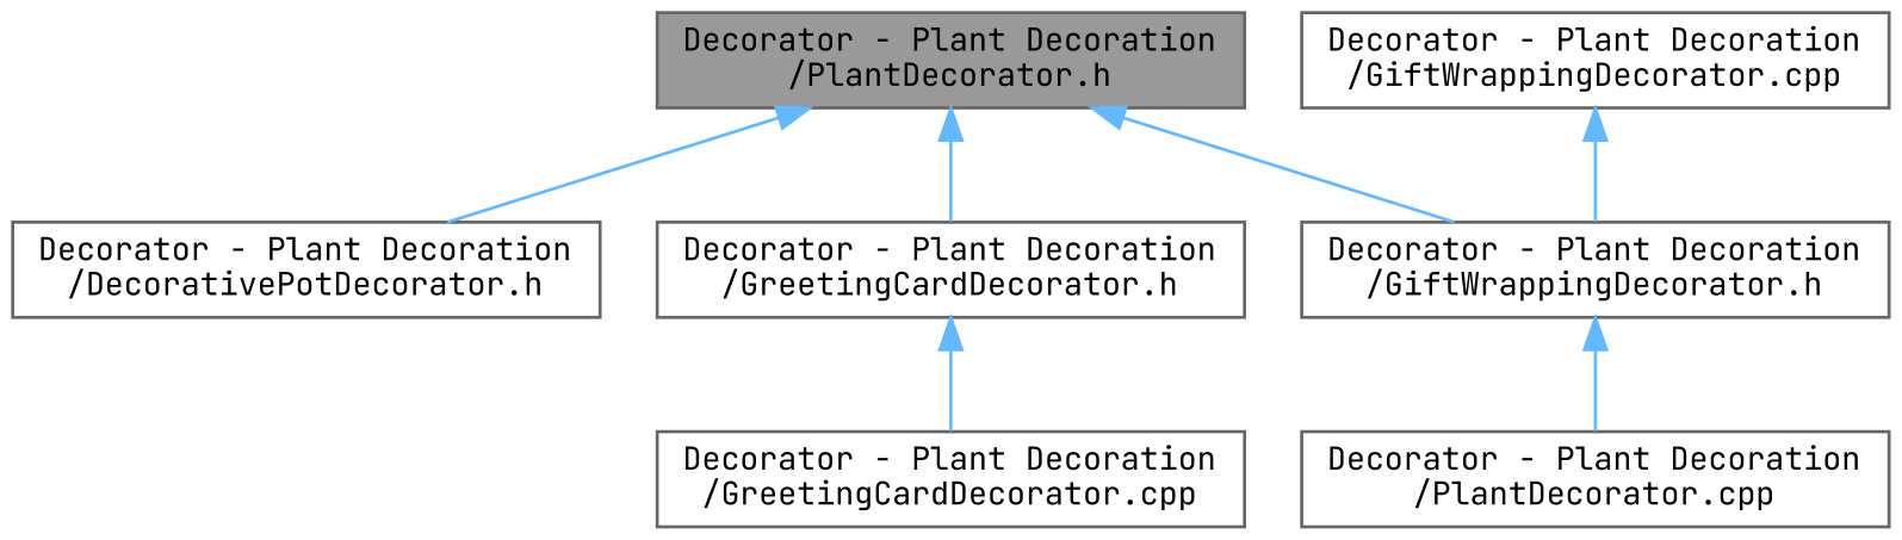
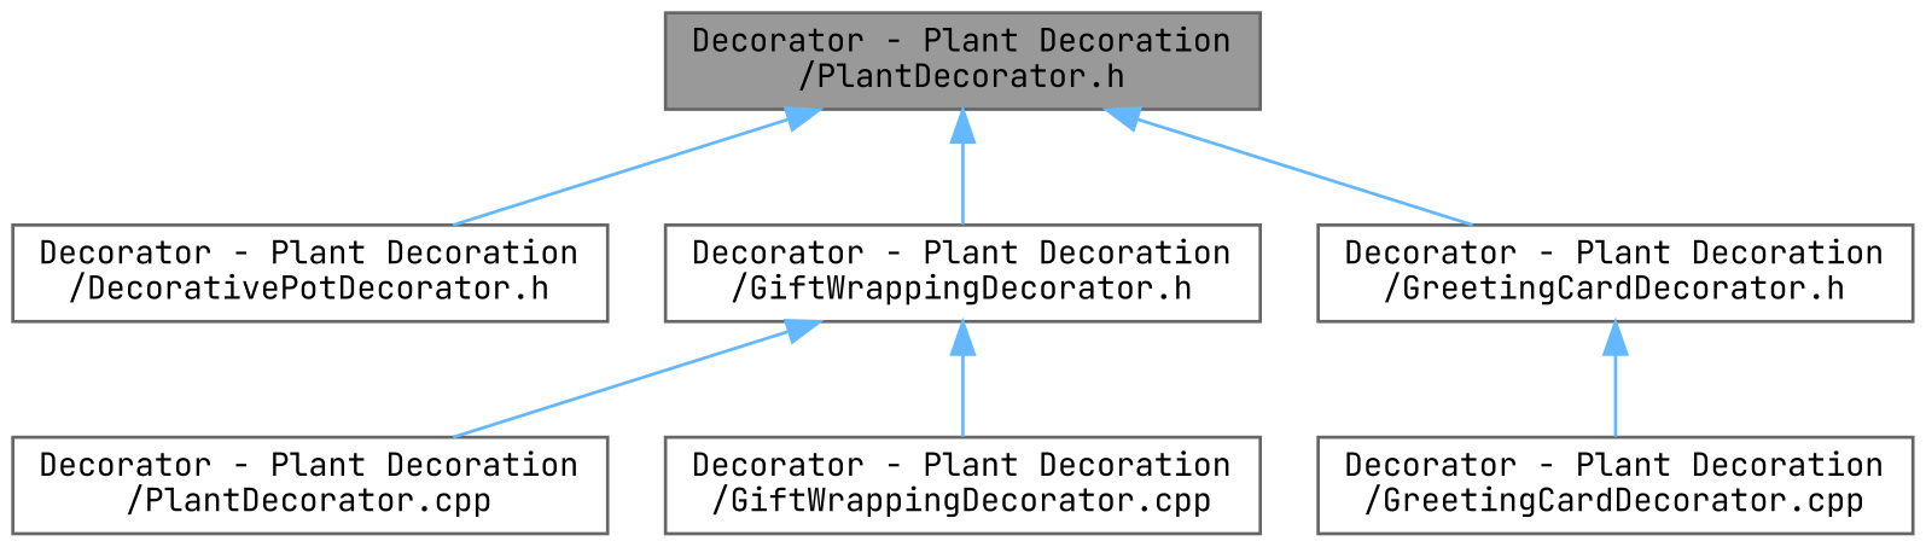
  digraph {
    fontname="JetBrains Mono"
    node [color=grey40 fillcolor=white fontname="JetBrains Mono" fontsize=10 shape=box style=filled]
    edge [color=steelblue1 dir=back fontname="JetBrains Mono" fontsize=10 labelfontname=Helvetica labelfontsize=10 style=solid]
    n1 [color=gray40 fillcolor=grey60 fontcolor=black height=0.2 label="Decorator - Plant Decoration\l/PlantDecorator.h" width=0.4]
    n2 [height=0.2 label="Decorator - Plant Decoration\l/DecorativePotDecorator.h" width=0.4]
    n3 [height=0.2 label="Decorator - Plant Decoration\l/GiftWrappingDecorator.h" width=0.4]
    n4 [height=0.2 label="Decorator - Plant Decoration\l/GreetingCardDecorator.h" width=0.4]
    n5 [height=0.2 label="Decorator - Plant Decoration\l/PlantDecorator.cpp" width=0.4]
    n6 [height=0.2 label="Decorator - Plant Decoration\l/GiftWrappingDecorator.cpp" width=0.4]
    n7 [height=0.2 label="Decorator - Plant Decoration\l/GreetingCardDecorator.cpp" width=0.4]
    n1 -> n2
    n1 -> n3
    n1 -> n4
    n3 -> n5
-   n6 -> n3
+   n3 -> n6
    n4 -> n7
  }
